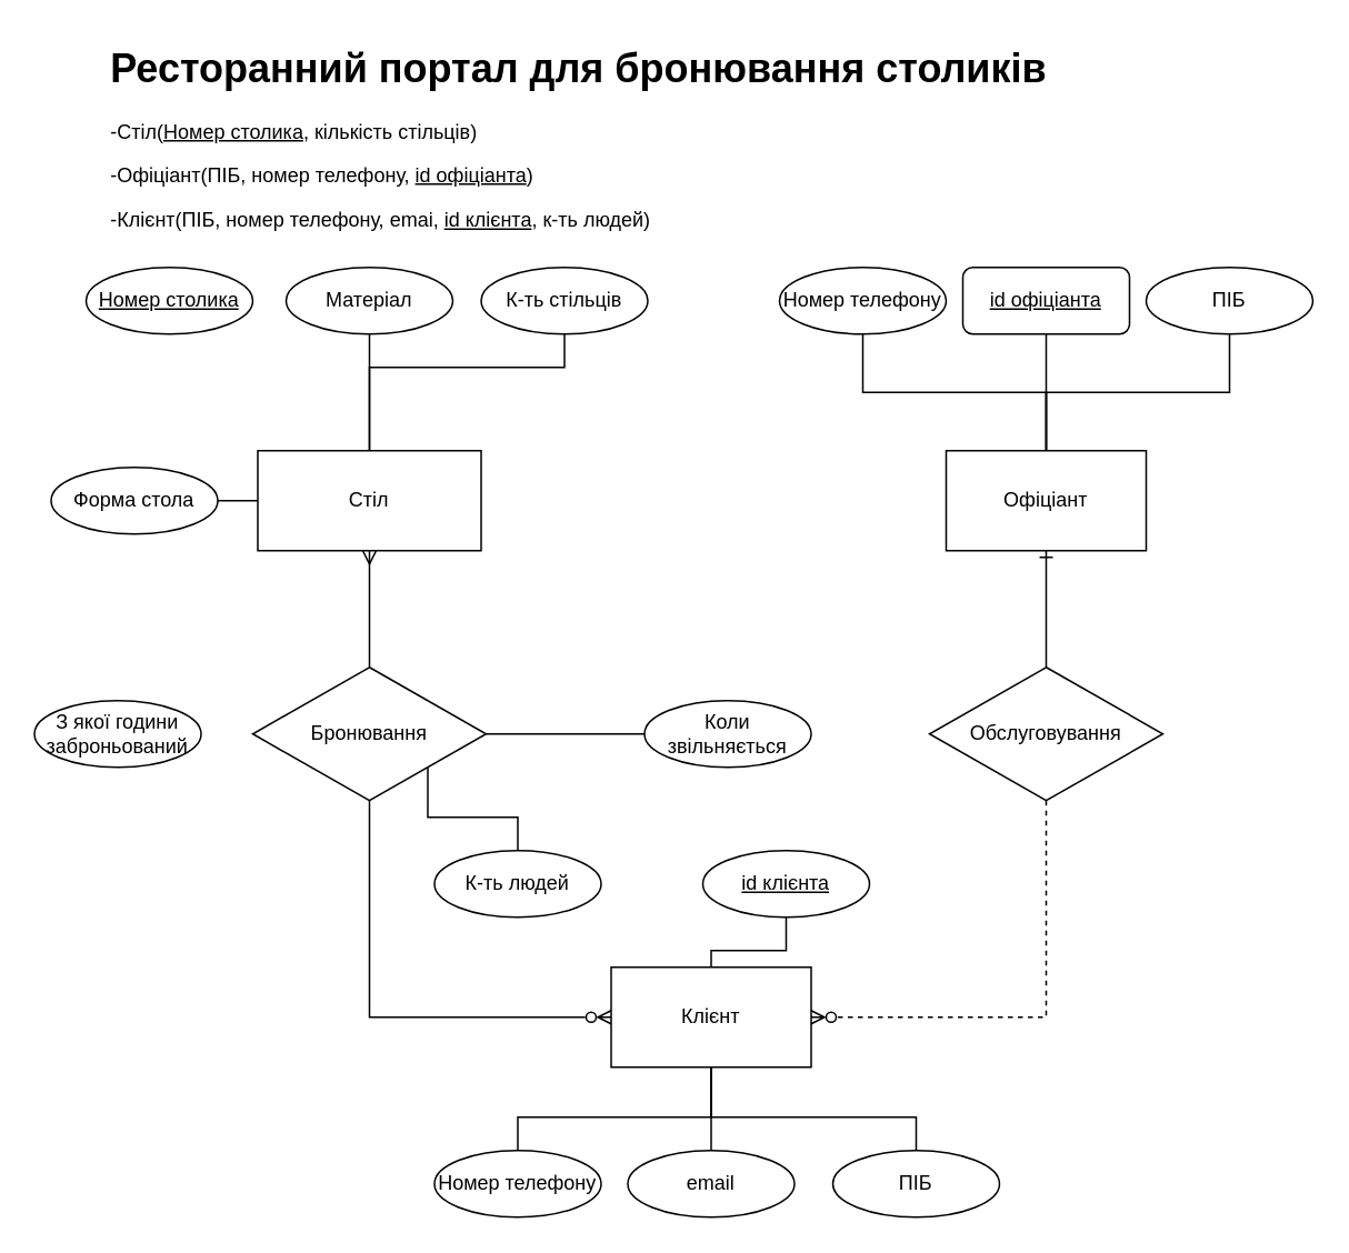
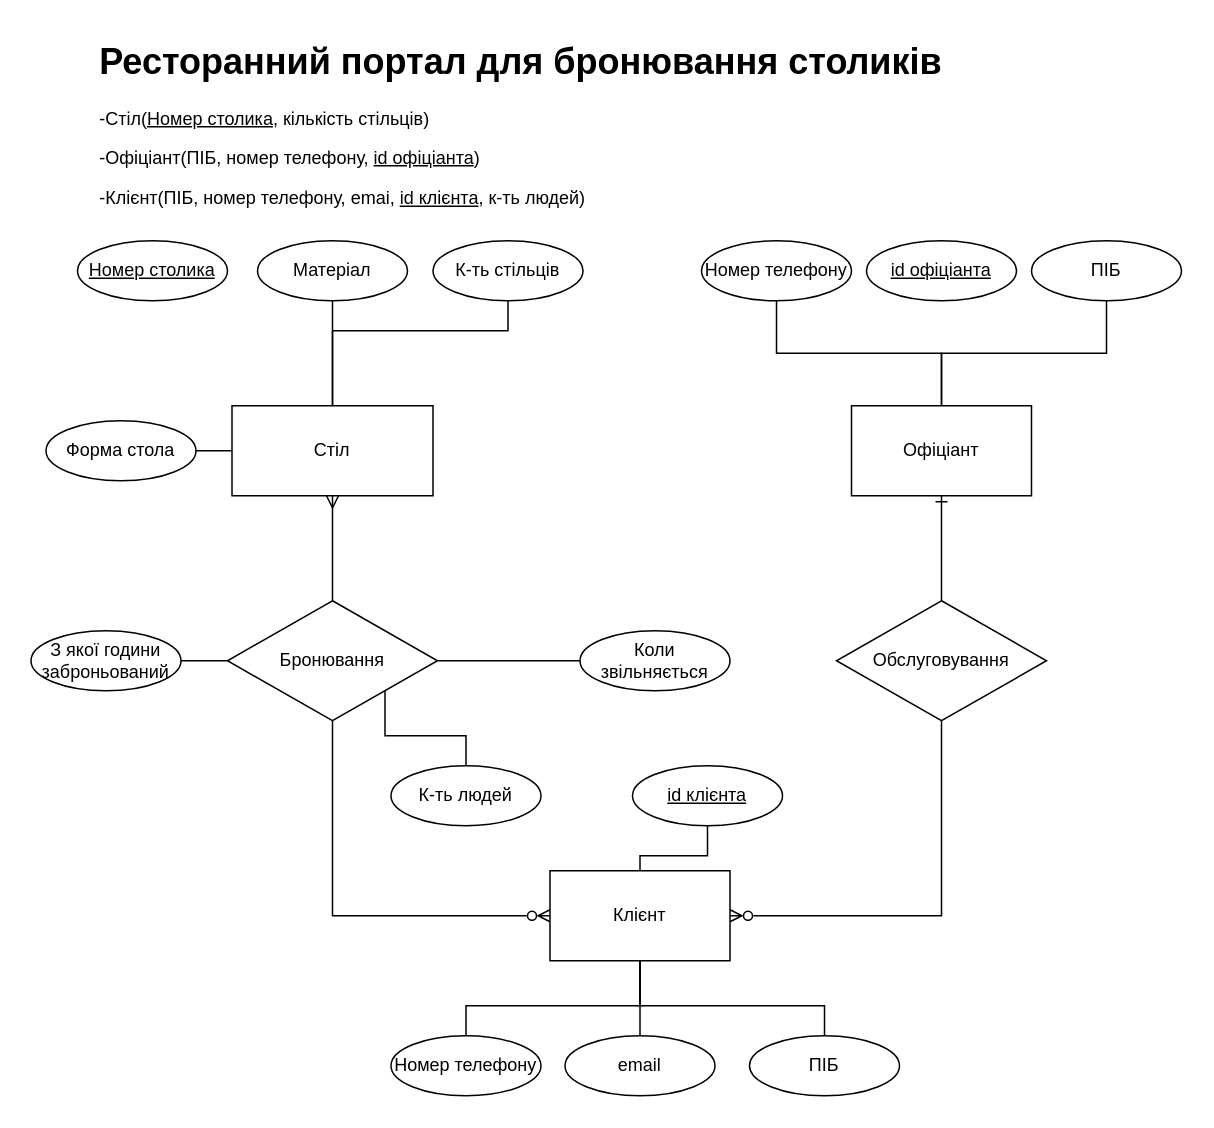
  <mxCell id="0" />
  <mxCell id="1" parent="0" />
  <mxCell id="2" value="&lt;h1 style=&quot;margin-top: 0px;&quot;&gt;Ресторанний портал для бронювання столиків&lt;/h1&gt;&lt;p&gt;-Стіл(&lt;u&gt;Номер столика&lt;/u&gt;, кількість стільців&lt;span style=&quot;background-color: transparent; color: light-dark(rgb(0, 0, 0), rgb(255, 255, 255));&quot;&gt;)&lt;/span&gt;&lt;/p&gt;&lt;p&gt;-Офіціант(ПІБ, номер телефону, &lt;u&gt;id офіціанта&lt;/u&gt;)&lt;/p&gt;&lt;p&gt;-Клієнт(ПІБ, номер телефону, emai, &lt;u&gt;id клієнта&lt;/u&gt;, к-ть людей)&lt;/p&gt;" style="text;html=1;whiteSpace=wrap;overflow=hidden;rounded=0;" vertex="1" parent="1"><mxGeometry x="64" y="20" width="720" height="120" as="geometry" /></mxCell>
  <mxCell id="3" style="edgeStyle=orthogonalEdgeStyle;rounded=0;orthogonalLoop=1;jettySize=auto;html=1;entryX=0.5;entryY=1;entryDx=0;entryDy=0;endArrow=none;endFill=0;startArrow=ERzeroToMany;startFill=0;" edge="1" parent="1" source="4" target="6"><mxGeometry relative="1" as="geometry"><mxPoint x="280" y="610" as="targetPoint" /></mxGeometry></mxCell>
  <mxCell id="4" value="Клієнт" style="rounded=0;whiteSpace=wrap;html=1;" vertex="1" parent="1"><mxGeometry x="366" y="580" width="120" height="60" as="geometry" /></mxCell>
  <mxCell id="5" style="edgeStyle=orthogonalEdgeStyle;rounded=0;orthogonalLoop=1;jettySize=auto;html=1;exitX=0.5;exitY=0;exitDx=0;exitDy=0;entryX=0.5;entryY=1;entryDx=0;entryDy=0;endArrow=ERmany;endFill=0;" edge="1" parent="1" source="6" target="7"><mxGeometry relative="1" as="geometry" /></mxCell>
  <mxCell id="6" value="Бронювання" style="rhombus;whiteSpace=wrap;html=1;" vertex="1" parent="1"><mxGeometry x="151" y="400" width="140" height="80" as="geometry" /></mxCell>
  <mxCell id="7" value="Стіл" style="rounded=0;whiteSpace=wrap;html=1;" vertex="1" parent="1"><mxGeometry x="154" y="270" width="134" height="60" as="geometry" /></mxCell>
- <mxCell id="8" style="edgeStyle=orthogonalEdgeStyle;rounded=0;orthogonalLoop=1;jettySize=auto;html=1;entryX=1;entryY=0.5;entryDx=0;entryDy=0;endArrow=ERzeroToMany;endFill=0;exitX=0.5;exitY=1;exitDx=0;exitDy=0;dashed=1;" edge="1" parent="1" source="10" target="4"><mxGeometry relative="1" as="geometry"><mxPoint x="546" y="610" as="sourcePoint" /></mxGeometry></mxCell>
+ <mxCell id="8" style="edgeStyle=orthogonalEdgeStyle;rounded=0;orthogonalLoop=1;jettySize=auto;html=1;entryX=1;entryY=0.5;entryDx=0;entryDy=0;endArrow=ERzeroToMany;endFill=0;exitX=0.5;exitY=1;exitDx=0;exitDy=0;" edge="1" parent="1" source="10" target="4"><mxGeometry relative="1" as="geometry"><mxPoint x="546" y="610" as="sourcePoint" /></mxGeometry></mxCell>
  <mxCell id="9" style="edgeStyle=orthogonalEdgeStyle;rounded=0;orthogonalLoop=1;jettySize=auto;html=1;entryX=0.5;entryY=1;entryDx=0;entryDy=0;endArrow=ERone;endFill=0;" edge="1" parent="1" source="10" target="11"><mxGeometry relative="1" as="geometry" /></mxCell>
  <mxCell id="10" value="&lt;div&gt;Обслуговування&lt;/div&gt;" style="rhombus;whiteSpace=wrap;html=1;" vertex="1" parent="1"><mxGeometry x="557" y="400" width="140" height="80" as="geometry" /></mxCell>
  <mxCell id="11" value="Офіціант" style="rounded=0;whiteSpace=wrap;html=1;" vertex="1" parent="1"><mxGeometry x="567" y="270" width="120" height="60" as="geometry" /></mxCell>
  <mxCell id="12" style="edgeStyle=orthogonalEdgeStyle;rounded=0;orthogonalLoop=1;jettySize=auto;html=1;exitX=0.5;exitY=1;exitDx=0;exitDy=0;entryX=0.5;entryY=0;entryDx=0;entryDy=0;endArrow=none;endFill=0;" edge="1" parent="1" source="13" target="11"><mxGeometry relative="1" as="geometry" /></mxCell>
  <mxCell id="13" value="ПІБ" style="ellipse;whiteSpace=wrap;html=1;align=center;" vertex="1" parent="1"><mxGeometry x="687" y="160" width="100" height="40" as="geometry" /></mxCell>
  <mxCell id="14" style="edgeStyle=orthogonalEdgeStyle;rounded=0;orthogonalLoop=1;jettySize=auto;html=1;entryX=0.5;entryY=0;entryDx=0;entryDy=0;endArrow=none;endFill=0;" edge="1" parent="1" source="15" target="11"><mxGeometry relative="1" as="geometry" /></mxCell>
  <mxCell id="15" value="Номер телефону" style="ellipse;whiteSpace=wrap;html=1;align=center;" vertex="1" parent="1"><mxGeometry x="467" y="160" width="100" height="40" as="geometry" /></mxCell>
  <mxCell id="16" value="Номер столика" style="ellipse;whiteSpace=wrap;html=1;align=center;fontStyle=4" vertex="1" parent="1"><mxGeometry x="51" y="160" width="100" height="40" as="geometry" /></mxCell>
+ <mxCell id="17" style="edgeStyle=orthogonalEdgeStyle;rounded=0;orthogonalLoop=1;jettySize=auto;html=1;endArrow=none;endFill=0;" edge="1" parent="1" source="18" target="6"><mxGeometry relative="1" as="geometry" /></mxCell>
  <mxCell id="18" value="З якої години заброньований" style="ellipse;whiteSpace=wrap;html=1;align=center;" vertex="1" parent="1"><mxGeometry x="20" y="420" width="100" height="40" as="geometry" /></mxCell>
  <mxCell id="19" style="edgeStyle=orthogonalEdgeStyle;rounded=0;orthogonalLoop=1;jettySize=auto;html=1;entryX=1;entryY=0.5;entryDx=0;entryDy=0;endArrow=none;endFill=0;" edge="1" parent="1" source="20" target="6"><mxGeometry relative="1" as="geometry" /></mxCell>
  <mxCell id="20" value="Коли звільняється" style="ellipse;whiteSpace=wrap;html=1;align=center;" vertex="1" parent="1"><mxGeometry x="386" y="420" width="100" height="40" as="geometry" /></mxCell>
  <mxCell id="21" style="edgeStyle=orthogonalEdgeStyle;rounded=0;orthogonalLoop=1;jettySize=auto;html=1;entryX=0.5;entryY=1;entryDx=0;entryDy=0;endArrow=none;endFill=0;" edge="1" parent="1" source="22" target="4"><mxGeometry relative="1" as="geometry"><Array as="points"><mxPoint x="549" y="670" /><mxPoint x="426" y="670" /></Array></mxGeometry></mxCell>
  <mxCell id="22" value="ПІБ" style="ellipse;whiteSpace=wrap;html=1;align=center;" vertex="1" parent="1"><mxGeometry x="499" y="690" width="100" height="40" as="geometry" /></mxCell>
  <mxCell id="23" style="edgeStyle=orthogonalEdgeStyle;rounded=0;orthogonalLoop=1;jettySize=auto;html=1;endArrow=none;endFill=0;" edge="1" parent="1" source="24" target="4"><mxGeometry relative="1" as="geometry"><Array as="points"><mxPoint x="310" y="670" /><mxPoint x="426" y="670" /></Array></mxGeometry></mxCell>
  <mxCell id="24" value="Номер телефону" style="ellipse;whiteSpace=wrap;html=1;align=center;" vertex="1" parent="1"><mxGeometry x="260" y="690" width="100" height="40" as="geometry" /></mxCell>
  <mxCell id="25" style="edgeStyle=orthogonalEdgeStyle;rounded=0;orthogonalLoop=1;jettySize=auto;html=1;entryX=0.5;entryY=1;entryDx=0;entryDy=0;endArrow=none;endFill=0;" edge="1" parent="1" source="26" target="4"><mxGeometry relative="1" as="geometry" /></mxCell>
  <mxCell id="26" value="email" style="ellipse;whiteSpace=wrap;html=1;align=center;" vertex="1" parent="1"><mxGeometry x="376" y="690" width="100" height="40" as="geometry" /></mxCell>
  <mxCell id="27" style="edgeStyle=orthogonalEdgeStyle;rounded=0;orthogonalLoop=1;jettySize=auto;html=1;entryX=0.5;entryY=0;entryDx=0;entryDy=0;endArrow=none;endFill=0;" edge="1" parent="1" source="28" target="7"><mxGeometry relative="1" as="geometry"><Array as="points"><mxPoint x="338" y="220" /><mxPoint x="221" y="220" /></Array></mxGeometry></mxCell>
  <mxCell id="28" value="К-ть стільців" style="ellipse;whiteSpace=wrap;html=1;align=center;" vertex="1" parent="1"><mxGeometry x="288" y="160" width="100" height="40" as="geometry" /></mxCell>
- <mxCell id="29" style="edgeStyle=orthogonalEdgeStyle;rounded=0;orthogonalLoop=1;jettySize=auto;html=1;entryX=0.5;entryY=0;entryDx=0;entryDy=0;endArrow=none;endFill=0;" edge="1" parent="1" source="30" target="11"><mxGeometry relative="1" as="geometry" /></mxCell>
- <mxCell id="30" value="&lt;u&gt;id офіціанта&lt;/u&gt;" style="whiteSpace=wrap;html=1;align=center;rounded=1;" vertex="1" parent="1"><mxGeometry x="577" y="160" width="100" height="40" as="geometry" /></mxCell>
+ <mxCell id="30" value="&lt;u&gt;id офіціанта&lt;/u&gt;" style="ellipse;whiteSpace=wrap;html=1;align=center;" vertex="1" parent="1"><mxGeometry x="577" y="160" width="100" height="40" as="geometry" /></mxCell>
  <mxCell id="31" style="edgeStyle=orthogonalEdgeStyle;rounded=0;orthogonalLoop=1;jettySize=auto;html=1;entryX=1;entryY=1;entryDx=0;entryDy=0;endArrow=none;endFill=0;" edge="1" parent="1" source="32" target="6"><mxGeometry relative="1" as="geometry" /></mxCell>
  <mxCell id="32" value="К-ть людей" style="ellipse;whiteSpace=wrap;html=1;align=center;" vertex="1" parent="1"><mxGeometry x="260" y="510" width="100" height="40" as="geometry" /></mxCell>
  <mxCell id="33" style="edgeStyle=orthogonalEdgeStyle;rounded=0;orthogonalLoop=1;jettySize=auto;html=1;entryX=0.5;entryY=0;entryDx=0;entryDy=0;endArrow=none;endFill=0;" edge="1" parent="1" source="34" target="4"><mxGeometry relative="1" as="geometry" /></mxCell>
  <mxCell id="34" value="&lt;u&gt;id клієнта&lt;/u&gt;" style="ellipse;whiteSpace=wrap;html=1;align=center;" vertex="1" parent="1"><mxGeometry x="421" y="510" width="100" height="40" as="geometry" /></mxCell>
  <mxCell id="35" style="edgeStyle=orthogonalEdgeStyle;rounded=0;orthogonalLoop=1;jettySize=auto;html=1;entryX=0.5;entryY=0;entryDx=0;entryDy=0;endArrow=none;endFill=0;" edge="1" parent="1" source="36" target="7"><mxGeometry relative="1" as="geometry" /></mxCell>
  <mxCell id="36" value="Матеріал" style="ellipse;whiteSpace=wrap;html=1;align=center;" vertex="1" parent="1"><mxGeometry x="171" y="160" width="100" height="40" as="geometry" /></mxCell>
  <mxCell id="37" style="edgeStyle=orthogonalEdgeStyle;rounded=0;orthogonalLoop=1;jettySize=auto;html=1;entryX=0;entryY=0.5;entryDx=0;entryDy=0;endArrow=none;endFill=0;" edge="1" parent="1" source="38" target="7"><mxGeometry relative="1" as="geometry" /></mxCell>
  <mxCell id="38" value="Форма стола" style="ellipse;whiteSpace=wrap;html=1;align=center;" vertex="1" parent="1"><mxGeometry x="30" y="280" width="100" height="40" as="geometry" /></mxCell>
